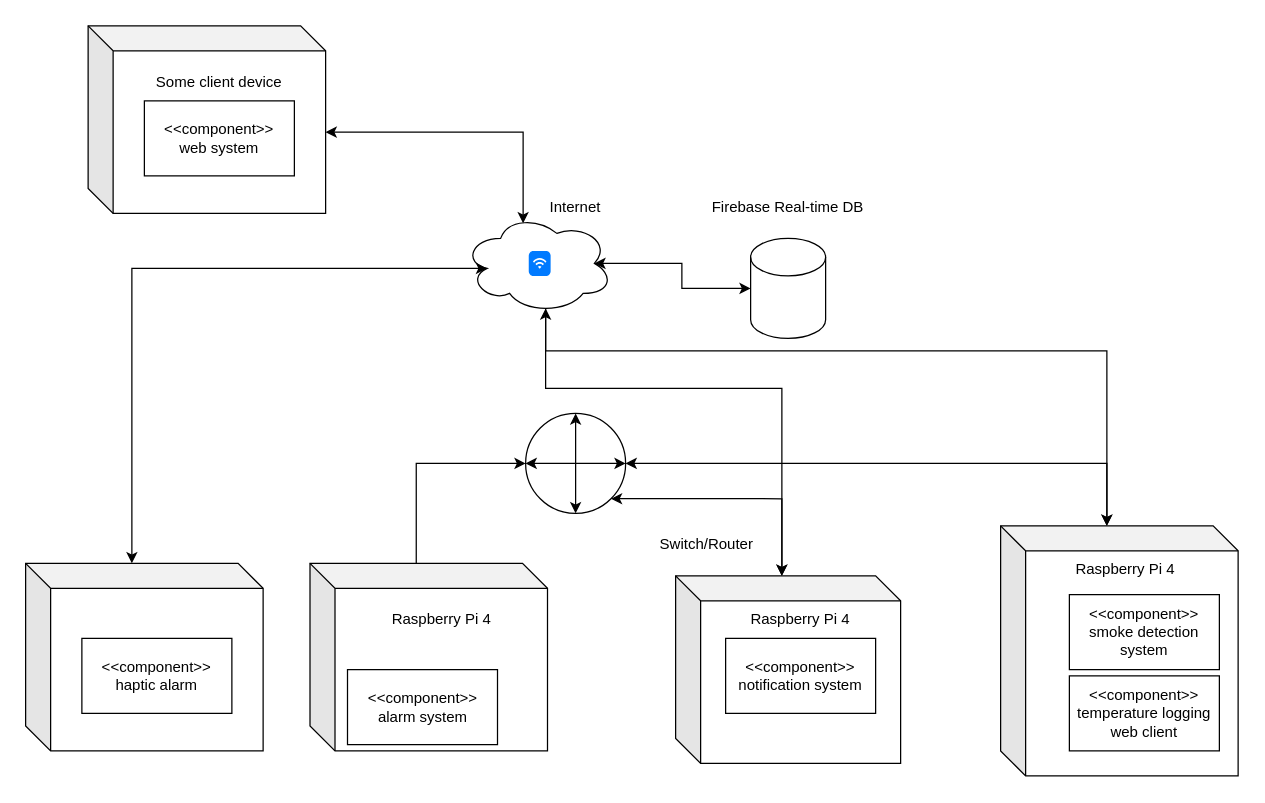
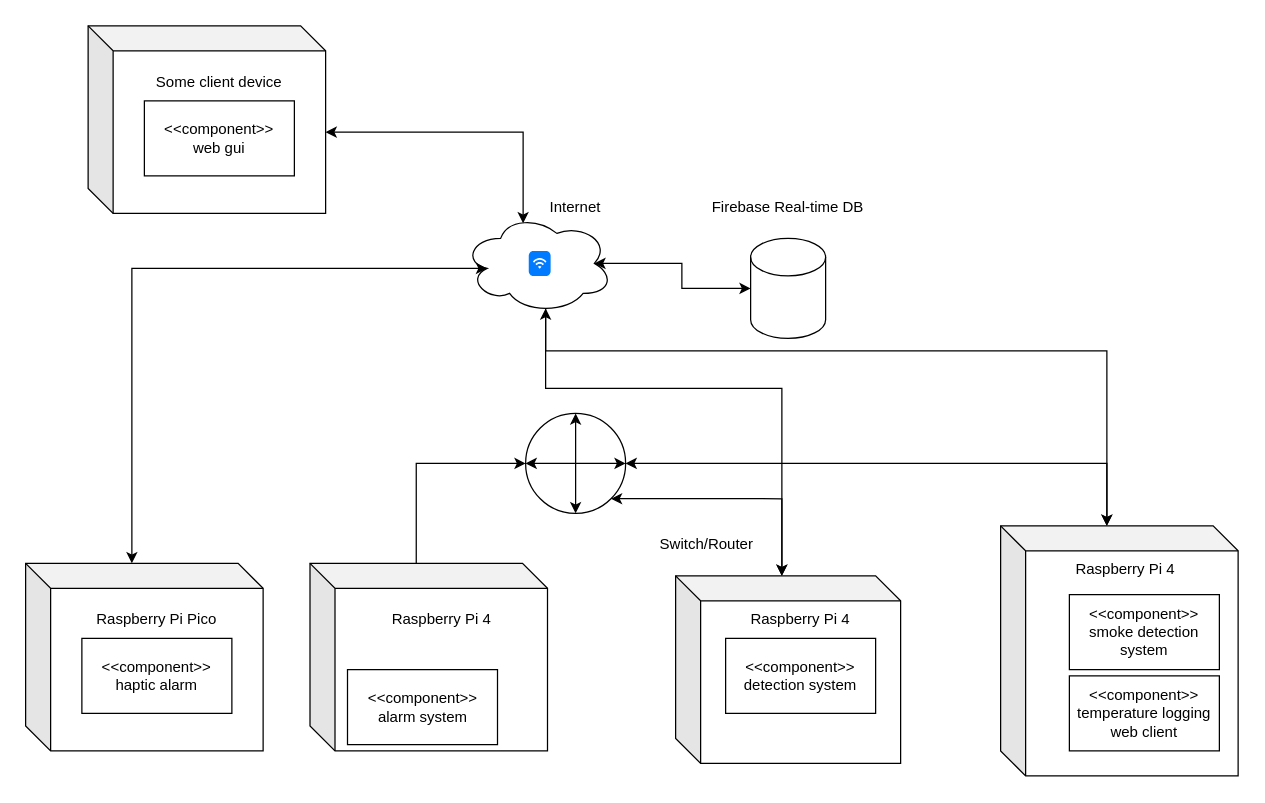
  <mxCell id="0" />
  <mxCell id="1" parent="0" />
  <mxCell id="2" value="" style="shape=cube;whiteSpace=wrap;html=1;boundedLbl=1;backgroundOutline=1;darkOpacity=0.05;darkOpacity2=0.1;" vertex="1" parent="1"><mxGeometry x="20" y="450" width="190" height="150" as="geometry" /></mxCell>
  <mxCell id="3" value="" style="ellipse;whiteSpace=wrap;html=1;aspect=fixed;" vertex="1" parent="1"><mxGeometry x="420" y="330" width="80" height="80" as="geometry" /></mxCell>
  <mxCell id="4" value="" style="endArrow=classic;startArrow=classic;html=1;rounded=0;entryX=0.5;entryY=0;entryDx=0;entryDy=0;exitX=0.5;exitY=1;exitDx=0;exitDy=0;" edge="1" parent="1" source="3" target="3"><mxGeometry width="50" height="50" relative="1" as="geometry"><mxPoint x="590" y="520" as="sourcePoint" /><mxPoint x="640" y="470" as="targetPoint" /><Array as="points"><mxPoint x="460" y="370" /></Array></mxGeometry></mxCell>
  <mxCell id="5" value="" style="endArrow=classic;startArrow=classic;html=1;rounded=0;entryX=1;entryY=0.5;entryDx=0;entryDy=0;exitX=0;exitY=0.5;exitDx=0;exitDy=0;" edge="1" parent="1" source="3" target="3"><mxGeometry width="50" height="50" relative="1" as="geometry"><mxPoint x="470" y="420" as="sourcePoint" /><mxPoint x="470" y="340" as="targetPoint" /><Array as="points" /></mxGeometry></mxCell>
  <mxCell id="6" value="Switch/Router" style="text;html=1;strokeColor=none;fillColor=none;align=center;verticalAlign=middle;whiteSpace=wrap;rounded=0;" vertex="1" parent="1"><mxGeometry x="505" y="420" width="120" height="30" as="geometry" /></mxCell>
  <mxCell id="7" value="" style="shape=cylinder3;whiteSpace=wrap;html=1;boundedLbl=1;backgroundOutline=1;size=15;" vertex="1" parent="1"><mxGeometry x="600" y="190" width="60" height="80" as="geometry" /></mxCell>
  <mxCell id="8" value="Firebase Real-time DB" style="text;html=1;strokeColor=none;fillColor=none;align=center;verticalAlign=middle;whiteSpace=wrap;rounded=0;" vertex="1" parent="1"><mxGeometry x="560" y="150" width="140" height="30" as="geometry" /></mxCell>
  <mxCell id="9" style="edgeStyle=orthogonalEdgeStyle;rounded=0;orthogonalLoop=1;jettySize=auto;html=1;exitX=0.55;exitY=0.95;exitDx=0;exitDy=0;exitPerimeter=0;entryX=0;entryY=0;entryDx=85;entryDy=0;entryPerimeter=0;" edge="1" parent="1" source="10" target="27"><mxGeometry relative="1" as="geometry"><mxPoint x="640" y="450" as="targetPoint" /><Array as="points"><mxPoint x="436" y="310" /><mxPoint x="625" y="310" /></Array></mxGeometry></mxCell>
  <mxCell id="10" value="" style="ellipse;shape=cloud;whiteSpace=wrap;html=1;" vertex="1" parent="1"><mxGeometry x="370" y="170" width="120" height="80" as="geometry" /></mxCell>
  <mxCell id="11" value="" style="html=1;strokeWidth=1;shadow=0;dashed=0;shape=mxgraph.ios7.misc.wifi;fillColor=#007AFF;strokeColor=none;buttonText=;strokeColor2=#222222;fontColor=#222222;fontSize=8;verticalLabelPosition=bottom;verticalAlign=top;align=center;sketch=0;" vertex="1" parent="1"><mxGeometry x="422.5" y="200" width="17.5" height="20" as="geometry" /></mxCell>
  <mxCell id="12" value="Internet" style="text;html=1;strokeColor=none;fillColor=none;align=center;verticalAlign=middle;whiteSpace=wrap;rounded=0;" vertex="1" parent="1"><mxGeometry x="430" y="150" width="60" height="30" as="geometry" /></mxCell>
+ <mxCell id="13" value="Raspberry Pi Pico" style="text;html=1;strokeColor=none;fillColor=none;align=center;verticalAlign=middle;whiteSpace=wrap;rounded=0;" vertex="1" parent="1"><mxGeometry x="70" y="480" width="110" height="30" as="geometry" /></mxCell>
  <mxCell id="14" value="&lt;div&gt;&amp;lt;&amp;lt;component&amp;gt;&amp;gt;&lt;/div&gt;haptic alarm" style="rounded=0;whiteSpace=wrap;html=1;" vertex="1" parent="1"><mxGeometry x="65" y="510" width="120" height="60" as="geometry" /></mxCell>
  <mxCell id="15" style="edgeStyle=orthogonalEdgeStyle;rounded=0;orthogonalLoop=1;jettySize=auto;html=1;exitX=0.16;exitY=0.55;exitDx=0;exitDy=0;entryX=0;entryY=0;entryDx=85;entryDy=0;entryPerimeter=0;startArrow=classic;startFill=1;exitPerimeter=0;" edge="1" parent="1" source="10" target="2"><mxGeometry relative="1" as="geometry" /></mxCell>
  <mxCell id="16" style="edgeStyle=orthogonalEdgeStyle;rounded=0;orthogonalLoop=1;jettySize=auto;html=1;exitX=0;exitY=0;exitDx=85;exitDy=0;exitPerimeter=0;entryX=0;entryY=0.5;entryDx=0;entryDy=0;" edge="1" parent="1" source="17" target="3"><mxGeometry relative="1" as="geometry"><mxPoint x="370" y="410" as="targetPoint" /></mxGeometry></mxCell>
  <mxCell id="17" value="" style="shape=cube;whiteSpace=wrap;html=1;boundedLbl=1;backgroundOutline=1;darkOpacity=0.05;darkOpacity2=0.1;" vertex="1" parent="1"><mxGeometry x="247.5" y="450" width="190" height="150" as="geometry" /></mxCell>
  <mxCell id="18" value="Raspberry Pi 4" style="text;html=1;strokeColor=none;fillColor=none;align=center;verticalAlign=middle;whiteSpace=wrap;rounded=0;" vertex="1" parent="1"><mxGeometry x="297.5" y="480" width="110" height="30" as="geometry" /></mxCell>
  <mxCell id="19" value="&lt;div&gt;&amp;lt;&amp;lt;component&amp;gt;&amp;gt;&lt;/div&gt;&lt;div&gt;alarm system&lt;br&gt;&lt;/div&gt;" style="rounded=0;whiteSpace=wrap;html=1;" vertex="1" parent="1"><mxGeometry x="277.5" y="535" width="120" height="60" as="geometry" /></mxCell>
  <mxCell id="20" style="edgeStyle=orthogonalEdgeStyle;rounded=0;orthogonalLoop=1;jettySize=auto;html=1;exitX=0;exitY=0.5;exitDx=0;exitDy=0;exitPerimeter=0;entryX=0.875;entryY=0.5;entryDx=0;entryDy=0;entryPerimeter=0;startArrow=classic;startFill=1;" edge="1" parent="1" source="7" target="10"><mxGeometry relative="1" as="geometry" /></mxCell>
  <mxCell id="21" value="" style="shape=cube;whiteSpace=wrap;html=1;boundedLbl=1;backgroundOutline=1;darkOpacity=0.05;darkOpacity2=0.1;" vertex="1" parent="1"><mxGeometry x="800" y="420" width="190" height="200" as="geometry" /></mxCell>
  <mxCell id="22" value="Raspberry Pi 4" style="text;html=1;strokeColor=none;fillColor=none;align=center;verticalAlign=middle;whiteSpace=wrap;rounded=0;" vertex="1" parent="1"><mxGeometry x="845" y="440" width="110" height="30" as="geometry" /></mxCell>
  <mxCell id="23" value="&lt;div&gt;&amp;lt;&amp;lt;component&amp;gt;&amp;gt;&lt;/div&gt;&lt;div&gt;temperature logging web client&lt;br&gt;&lt;/div&gt;" style="rounded=0;whiteSpace=wrap;html=1;" vertex="1" parent="1"><mxGeometry x="855" y="540" width="120" height="60" as="geometry" /></mxCell>
  <mxCell id="24" style="edgeStyle=orthogonalEdgeStyle;rounded=0;orthogonalLoop=1;jettySize=auto;html=1;exitX=1;exitY=0.5;exitDx=0;exitDy=0;entryX=0;entryY=0;entryDx=85;entryDy=0;entryPerimeter=0;startArrow=classic;startFill=1;" edge="1" parent="1" source="3" target="21"><mxGeometry relative="1" as="geometry" /></mxCell>
  <mxCell id="25" value="&lt;div&gt;&amp;lt;&amp;lt;component&amp;gt;&amp;gt;&lt;/div&gt;&lt;div&gt;smoke detection system&lt;br&gt;&lt;/div&gt;" style="rounded=0;whiteSpace=wrap;html=1;" vertex="1" parent="1"><mxGeometry x="855" y="475" width="120" height="60" as="geometry" /></mxCell>
  <mxCell id="26" style="edgeStyle=orthogonalEdgeStyle;rounded=0;orthogonalLoop=1;jettySize=auto;html=1;exitX=0.55;exitY=0.95;exitDx=0;exitDy=0;exitPerimeter=0;startArrow=classic;startFill=1;entryX=0;entryY=0;entryDx=85;entryDy=0;entryPerimeter=0;" edge="1" parent="1" source="10" target="21"><mxGeometry relative="1" as="geometry"><mxPoint x="500" y="236" as="sourcePoint" /><mxPoint x="949" y="410" as="targetPoint" /><Array as="points"><mxPoint x="436" y="280" /><mxPoint x="885" y="280" /></Array></mxGeometry></mxCell>
  <mxCell id="27" value="" style="shape=cube;whiteSpace=wrap;html=1;boundedLbl=1;backgroundOutline=1;darkOpacity=0.05;darkOpacity2=0.1;" vertex="1" parent="1"><mxGeometry x="540" y="460" width="180" height="150" as="geometry" /></mxCell>
  <mxCell id="28" value="Raspberry Pi 4" style="text;html=1;strokeColor=none;fillColor=none;align=center;verticalAlign=middle;whiteSpace=wrap;rounded=0;" vertex="1" parent="1"><mxGeometry x="585" y="480" width="110" height="30" as="geometry" /></mxCell>
- <mxCell id="29" value="&lt;div&gt;&amp;lt;&amp;lt;component&amp;gt;&amp;gt;&lt;/div&gt;&lt;div&gt;notification system&lt;br&gt;&lt;/div&gt;" style="rounded=0;whiteSpace=wrap;html=1;" vertex="1" parent="1"><mxGeometry x="580" y="510" width="120" height="60" as="geometry" /></mxCell>
+ <mxCell id="29" value="&lt;div&gt;&amp;lt;&amp;lt;component&amp;gt;&amp;gt;&lt;/div&gt;&lt;div&gt;detection system&lt;br&gt;&lt;/div&gt;" style="rounded=0;whiteSpace=wrap;html=1;" vertex="1" parent="1"><mxGeometry x="580" y="510" width="120" height="60" as="geometry" /></mxCell>
  <mxCell id="30" style="edgeStyle=orthogonalEdgeStyle;rounded=0;orthogonalLoop=1;jettySize=auto;html=1;exitX=1;exitY=1;exitDx=0;exitDy=0;entryX=0;entryY=0;entryDx=85;entryDy=0;entryPerimeter=0;startArrow=classic;startFill=1;" edge="1" parent="1" source="3" target="27"><mxGeometry relative="1" as="geometry" /></mxCell>
  <mxCell id="31" value="" style="shape=cube;whiteSpace=wrap;html=1;boundedLbl=1;backgroundOutline=1;darkOpacity=0.05;darkOpacity2=0.1;" vertex="1" parent="1"><mxGeometry x="70" y="20" width="190" height="150" as="geometry" /></mxCell>
  <mxCell id="32" value="Some client device" style="text;html=1;strokeColor=none;fillColor=none;align=center;verticalAlign=middle;whiteSpace=wrap;rounded=0;" vertex="1" parent="1"><mxGeometry x="120" y="50" width="110" height="30" as="geometry" /></mxCell>
- <mxCell id="33" value="&lt;div&gt;&amp;lt;&amp;lt;component&amp;gt;&amp;gt;&lt;/div&gt;web system" style="rounded=0;whiteSpace=wrap;html=1;" vertex="1" parent="1"><mxGeometry x="115" y="80" width="120" height="60" as="geometry" /></mxCell>
+ <mxCell id="33" value="&lt;div&gt;&amp;lt;&amp;lt;component&amp;gt;&amp;gt;&lt;/div&gt;web gui" style="rounded=0;whiteSpace=wrap;html=1;" vertex="1" parent="1"><mxGeometry x="115" y="80" width="120" height="60" as="geometry" /></mxCell>
  <mxCell id="34" style="edgeStyle=orthogonalEdgeStyle;rounded=0;orthogonalLoop=1;jettySize=auto;html=1;exitX=0;exitY=0;exitDx=190;exitDy=85;exitPerimeter=0;entryX=0.4;entryY=0.1;entryDx=0;entryDy=0;entryPerimeter=0;startArrow=classic;startFill=1;" edge="1" parent="1" source="31" target="10"><mxGeometry relative="1" as="geometry"><Array as="points"><mxPoint x="418" y="105" /></Array></mxGeometry></mxCell>
